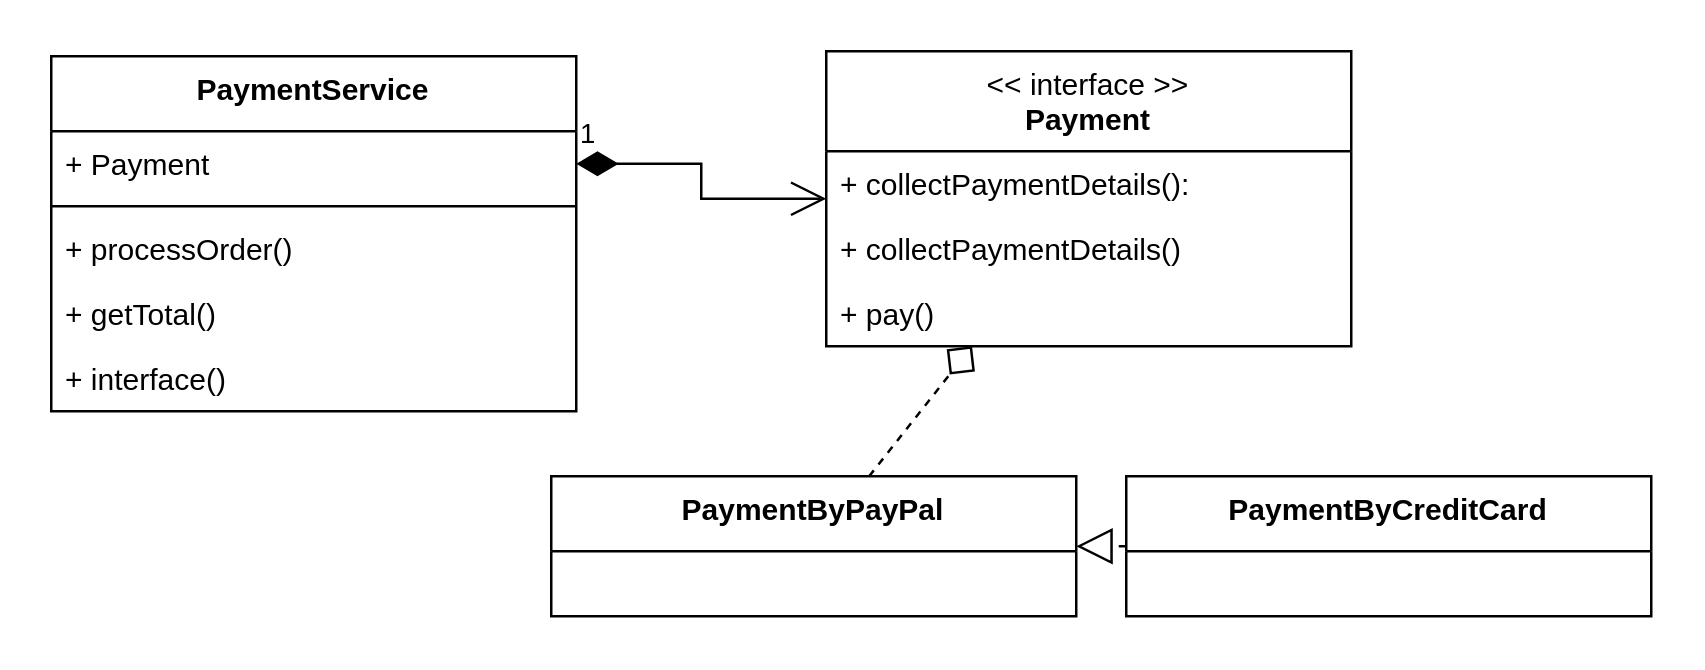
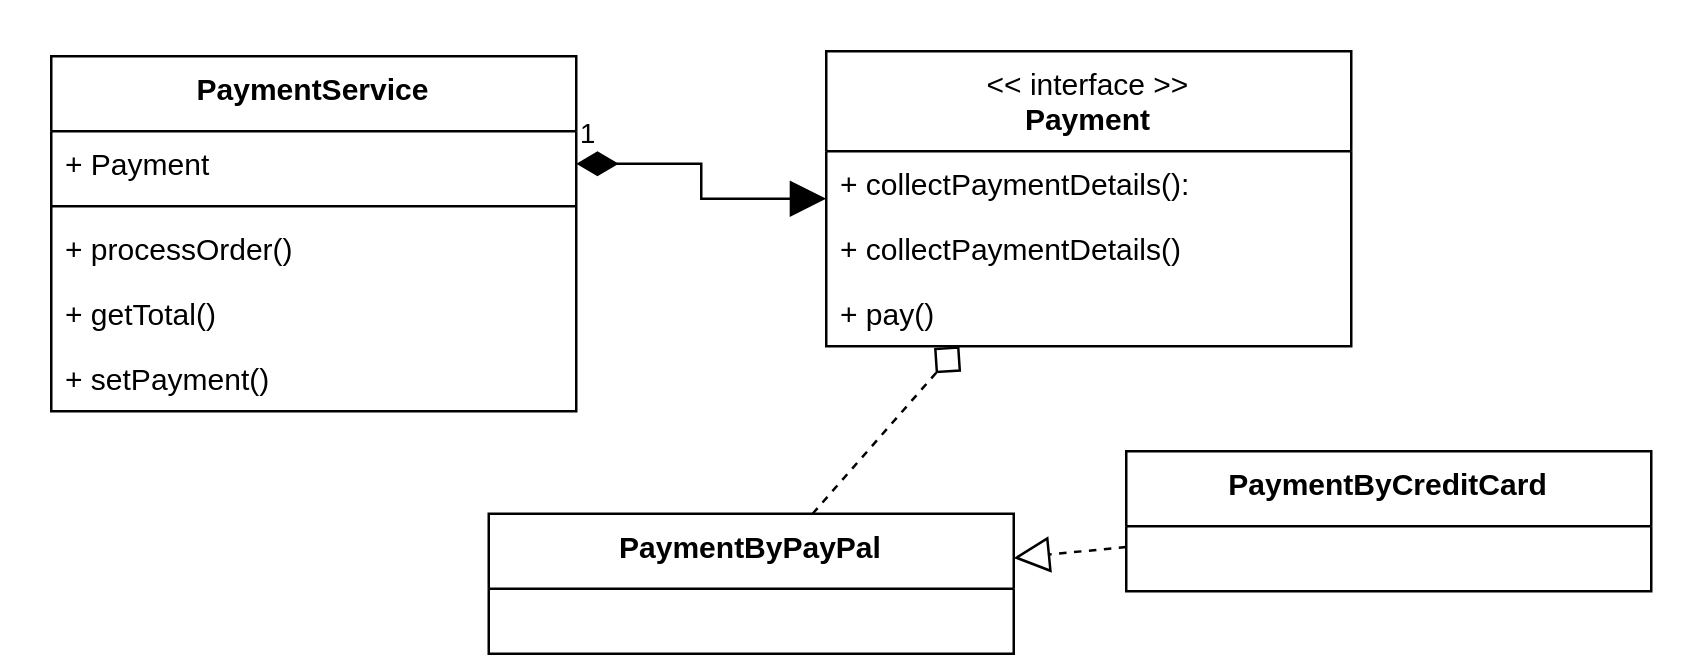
  <mxCell id="0" />
  <mxCell id="1" parent="0" />
  <mxCell id="2" value="&lt;span style=&quot;font-weight: normal;&quot;&gt;&amp;lt;&amp;lt; interface &amp;gt;&amp;gt;&lt;br&gt;&lt;/span&gt;Payment" style="swimlane;fontStyle=1;align=center;verticalAlign=top;childLayout=stackLayout;horizontal=1;startSize=40;horizontalStack=0;resizeParent=1;resizeParentMax=0;resizeLast=0;collapsible=1;marginBottom=0;whiteSpace=wrap;html=1;" parent="1" vertex="1"><mxGeometry x="330" y="20" width="210" height="118" as="geometry" /></mxCell>
  <mxCell id="3" value="+ collectPaymentDetails():" style="text;strokeColor=none;fillColor=none;align=left;verticalAlign=top;spacingLeft=4;spacingRight=4;overflow=hidden;rotatable=0;points=[[0,0.5],[1,0.5]];portConstraint=eastwest;whiteSpace=wrap;html=1;" parent="2" vertex="1"><mxGeometry y="40" width="210" height="26" as="geometry" /></mxCell>
  <mxCell id="4" value="+ collectPaymentDetails()" style="text;strokeColor=none;fillColor=none;align=left;verticalAlign=top;spacingLeft=4;spacingRight=4;overflow=hidden;rotatable=0;points=[[0,0.5],[1,0.5]];portConstraint=eastwest;whiteSpace=wrap;html=1;" parent="2" vertex="1"><mxGeometry y="66" width="210" height="26" as="geometry" /></mxCell>
  <mxCell id="5" value="+ pay()" style="text;strokeColor=none;fillColor=none;align=left;verticalAlign=top;spacingLeft=4;spacingRight=4;overflow=hidden;rotatable=0;points=[[0,0.5],[1,0.5]];portConstraint=eastwest;whiteSpace=wrap;html=1;" parent="2" vertex="1"><mxGeometry y="92" width="210" height="26" as="geometry" /></mxCell>
- <mxCell id="6" value="PaymentByPayPal" style="swimlane;fontStyle=1;align=center;verticalAlign=top;childLayout=stackLayout;horizontal=1;startSize=30;horizontalStack=0;resizeParent=1;resizeParentMax=0;resizeLast=0;collapsible=1;marginBottom=0;whiteSpace=wrap;html=1;" parent="1" vertex="1"><mxGeometry x="220" y="190" width="210" height="56" as="geometry" /></mxCell>
- <mxCell id="7" value="PaymentByCreditCard" style="swimlane;fontStyle=1;align=center;verticalAlign=top;childLayout=stackLayout;horizontal=1;startSize=30;horizontalStack=0;resizeParent=1;resizeParentMax=0;resizeLast=0;collapsible=1;marginBottom=0;whiteSpace=wrap;html=1;" parent="1" vertex="1"><mxGeometry x="450" y="190" width="210" height="56" as="geometry" /></mxCell>
+ <mxCell id="6" value="PaymentByPayPal" style="swimlane;fontStyle=1;align=center;verticalAlign=top;childLayout=stackLayout;horizontal=1;startSize=30;horizontalStack=0;resizeParent=1;resizeParentMax=0;resizeLast=0;collapsible=1;marginBottom=0;whiteSpace=wrap;html=1;" parent="1" vertex="1"><mxGeometry x="195" y="205" width="210" height="56" as="geometry" /></mxCell>
+ <mxCell id="7" value="PaymentByCreditCard" style="swimlane;fontStyle=1;align=center;verticalAlign=top;childLayout=stackLayout;horizontal=1;startSize=30;horizontalStack=0;resizeParent=1;resizeParentMax=0;resizeLast=0;collapsible=1;marginBottom=0;whiteSpace=wrap;html=1;" parent="1" vertex="1"><mxGeometry x="450" y="180" width="210" height="56" as="geometry" /></mxCell>
  <mxCell id="8" value="" style="endArrow=block;dashed=1;endFill=0;endSize=12;html=1;rounded=0;" parent="1" source="7" target="6" edge="1"><mxGeometry width="160" relative="1" as="geometry"><mxPoint x="480" y="190" as="sourcePoint" /><mxPoint x="640" y="190" as="targetPoint" /></mxGeometry></mxCell>
  <mxCell id="9" value="" style="endArrow=diamond;dashed=1;endFill=0;endSize=12;html=1;rounded=0;" parent="1" source="6" target="2" edge="1"><mxGeometry width="160" relative="1" as="geometry"><mxPoint x="480" y="190" as="sourcePoint" /><mxPoint x="640" y="190" as="targetPoint" /></mxGeometry></mxCell>
  <mxCell id="10" value="PaymentService" style="swimlane;fontStyle=1;align=center;verticalAlign=top;childLayout=stackLayout;horizontal=1;startSize=30;horizontalStack=0;resizeParent=1;resizeParentMax=0;resizeLast=0;collapsible=1;marginBottom=0;whiteSpace=wrap;html=1;" parent="1" vertex="1"><mxGeometry x="20" y="22" width="210" height="142" as="geometry" /></mxCell>
  <mxCell id="11" value="+ Payment" style="text;strokeColor=none;fillColor=none;align=left;verticalAlign=top;spacingLeft=4;spacingRight=4;overflow=hidden;rotatable=0;points=[[0,0.5],[1,0.5]];portConstraint=eastwest;whiteSpace=wrap;html=1;" parent="10" vertex="1"><mxGeometry y="30" width="210" height="26" as="geometry" /></mxCell>
  <mxCell id="12" value="" style="line;strokeWidth=1;fillColor=none;align=left;verticalAlign=middle;spacingTop=-1;spacingLeft=3;spacingRight=3;rotatable=0;labelPosition=right;points=[];portConstraint=eastwest;strokeColor=inherit;" parent="10" vertex="1"><mxGeometry y="56" width="210" height="8" as="geometry" /></mxCell>
  <mxCell id="13" value="+ processOrder()" style="text;strokeColor=none;fillColor=none;align=left;verticalAlign=top;spacingLeft=4;spacingRight=4;overflow=hidden;rotatable=0;points=[[0,0.5],[1,0.5]];portConstraint=eastwest;whiteSpace=wrap;html=1;" parent="10" vertex="1"><mxGeometry y="64" width="210" height="26" as="geometry" /></mxCell>
  <mxCell id="14" value="+ getTotal()" style="text;strokeColor=none;fillColor=none;align=left;verticalAlign=top;spacingLeft=4;spacingRight=4;overflow=hidden;rotatable=0;points=[[0,0.5],[1,0.5]];portConstraint=eastwest;whiteSpace=wrap;html=1;" parent="10" vertex="1"><mxGeometry y="90" width="210" height="26" as="geometry" /></mxCell>
- <mxCell id="15" value="+ interface()" style="text;strokeColor=none;fillColor=none;align=left;verticalAlign=top;spacingLeft=4;spacingRight=4;overflow=hidden;rotatable=0;points=[[0,0.5],[1,0.5]];portConstraint=eastwest;whiteSpace=wrap;html=1;" vertex="1" parent="10"><mxGeometry y="116" width="210" height="26" as="geometry" /></mxCell>
- <mxCell id="16" value="1" style="endArrow=open;html=1;endSize=12;startArrow=diamondThin;startSize=14;startFill=1;edgeStyle=orthogonalEdgeStyle;align=left;verticalAlign=bottom;rounded=0;" parent="1" source="11" target="2" edge="1"><mxGeometry x="-1" y="3" relative="1" as="geometry"><mxPoint x="420" y="190" as="sourcePoint" /><mxPoint x="580" y="190" as="targetPoint" /></mxGeometry></mxCell>
+ <mxCell id="15" value="+ setPayment()" style="text;strokeColor=none;fillColor=none;align=left;verticalAlign=top;spacingLeft=4;spacingRight=4;overflow=hidden;rotatable=0;points=[[0,0.5],[1,0.5]];portConstraint=eastwest;whiteSpace=wrap;html=1;" vertex="1" parent="10"><mxGeometry y="116" width="210" height="26" as="geometry" /></mxCell>
+ <mxCell id="16" value="1" style="endArrow=block;html=1;endSize=12;startArrow=diamondThin;startSize=14;startFill=1;edgeStyle=orthogonalEdgeStyle;align=left;verticalAlign=bottom;rounded=0;" parent="1" source="11" target="2" edge="1"><mxGeometry x="-1" y="3" relative="1" as="geometry"><mxPoint x="420" y="190" as="sourcePoint" /><mxPoint x="580" y="190" as="targetPoint" /></mxGeometry></mxCell>
